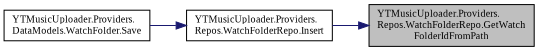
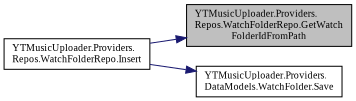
  digraph {
    rankdir=RL
    fontname="Liberation Serif"
    node [color=black fillcolor=white fontname="Liberation Serif" fontsize=10 shape=record style=filled]
    edge [color=midnightblue dir=back fontname="Liberation Serif" fontsize=10 labelfontname=Helvetica labelfontsize=10 style=solid]
    n1 [fillcolor=grey75 fontcolor=black height=0.2 label="YTMusicUploader.Providers.\lRepos.WatchFolderRepo.GetWatch\lFolderIdFromPath" width=0.4]
    n2 [height=0.2 label="YTMusicUploader.Providers.\lRepos.WatchFolderRepo.Insert" width=0.4]
    n3 [height=0.2 label="YTMusicUploader.Providers.\lDataModels.WatchFolder.Save" width=0.4]
    n1 -> n2
-   n2 -> n3
+   n3 -> n2
  }
